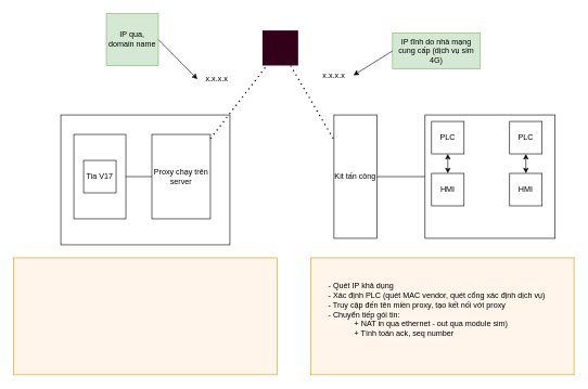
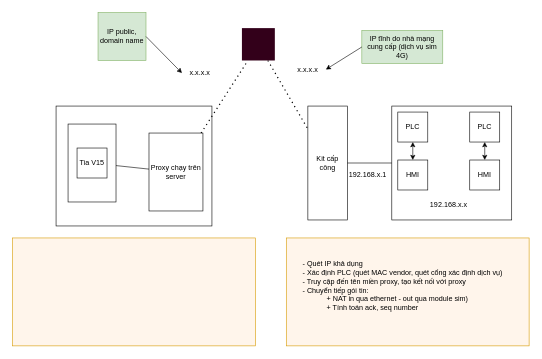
  <mxCell id="0" />
  <mxCell id="1" parent="0" />
  <mxCell id="2" value="" style="rounded=0;whiteSpace=wrap;html=1;" vertex="1" parent="1"><mxGeometry x="93" y="176" width="260" height="200" as="geometry" /></mxCell>
  <mxCell id="3" value="" style="rounded=0;whiteSpace=wrap;html=1;" vertex="1" parent="1"><mxGeometry x="653" y="176" width="200" height="190" as="geometry" /></mxCell>
- <mxCell id="4" value="Proxy chạy trên server" style="rounded=0;whiteSpace=wrap;html=1;" vertex="1" parent="1"><mxGeometry x="233" y="206" width="90" height="130" as="geometry" /></mxCell>
+ <mxCell id="4" value="Proxy chạy trên server" style="rounded=0;whiteSpace=wrap;html=1;" vertex="1" parent="1"><mxGeometry x="248" y="221" width="90" height="130" as="geometry" /></mxCell>
  <mxCell id="5" value="" style="rounded=0;whiteSpace=wrap;html=1;" vertex="1" parent="1"><mxGeometry x="113" y="206" width="80" height="130" as="geometry" /></mxCell>
- <mxCell id="6" value="Kit tấn công" style="rounded=0;whiteSpace=wrap;html=1;" vertex="1" parent="1"><mxGeometry x="513" y="176" width="66" height="190" as="geometry" /></mxCell>
+ <mxCell id="6" value="Kit cấp công" style="rounded=0;whiteSpace=wrap;html=1;" vertex="1" parent="1"><mxGeometry x="513" y="176" width="66" height="190" as="geometry" /></mxCell>
  <mxCell id="7" value="" style="endArrow=none;html=1;rounded=0;" edge="1" parent="1" source="6" target="3"><mxGeometry width="50" height="50" relative="1" as="geometry"><mxPoint x="573" y="251" as="sourcePoint" /><mxPoint x="513" y="206" as="targetPoint" /></mxGeometry></mxCell>
  <mxCell id="8" value="" style="endArrow=none;dashed=1;html=1;dashPattern=1 3;strokeWidth=2;rounded=0;" edge="1" parent="1" source="21" target="6"><mxGeometry width="50" height="50" relative="1" as="geometry"><mxPoint x="463" y="256" as="sourcePoint" /><mxPoint x="513" y="206" as="targetPoint" /></mxGeometry></mxCell>
  <mxCell id="9" value="" style="endArrow=none;html=1;rounded=0;" edge="1" parent="1" source="5" target="4"><mxGeometry width="50" height="50" relative="1" as="geometry"><mxPoint x="463" y="256" as="sourcePoint" /><mxPoint x="513" y="206" as="targetPoint" /></mxGeometry></mxCell>
  <mxCell id="10" value="PLC" style="whiteSpace=wrap;html=1;aspect=fixed;" vertex="1" parent="1"><mxGeometry x="663" y="186" width="50" height="50" as="geometry" /></mxCell>
  <mxCell id="11" value="HMI" style="whiteSpace=wrap;html=1;aspect=fixed;" vertex="1" parent="1"><mxGeometry x="663" y="266" width="50" height="50" as="geometry" /></mxCell>
  <mxCell id="12" value="PLC" style="whiteSpace=wrap;html=1;aspect=fixed;" vertex="1" parent="1"><mxGeometry x="783" y="186" width="50" height="50" as="geometry" /></mxCell>
  <mxCell id="13" value="HMI" style="whiteSpace=wrap;html=1;aspect=fixed;" vertex="1" parent="1"><mxGeometry x="783" y="266" width="50" height="50" as="geometry" /></mxCell>
  <mxCell id="14" value="" style="endArrow=classic;startArrow=classic;html=1;rounded=0;" edge="1" parent="1" source="11" target="10"><mxGeometry width="50" height="50" relative="1" as="geometry"><mxPoint x="463" y="256" as="sourcePoint" /><mxPoint x="513" y="206" as="targetPoint" /></mxGeometry></mxCell>
  <mxCell id="15" value="" style="endArrow=classic;startArrow=classic;html=1;rounded=0;entryX=0.5;entryY=1;entryDx=0;entryDy=0;" edge="1" parent="1" source="13" target="12"><mxGeometry width="50" height="50" relative="1" as="geometry"><mxPoint x="463" y="256" as="sourcePoint" /><mxPoint x="513" y="206" as="targetPoint" /></mxGeometry></mxCell>
+ <mxCell id="16" value="192.168.x.x" style="text;html=1;align=center;verticalAlign=middle;whiteSpace=wrap;rounded=0;" vertex="1" parent="1"><mxGeometry x="718" y="326" width="60" height="30" as="geometry" /></mxCell>
  <mxCell id="17" value="x.x.x.x" style="text;html=1;align=center;verticalAlign=middle;whiteSpace=wrap;rounded=0;" vertex="1" parent="1"><mxGeometry x="483" y="100" width="60" height="30" as="geometry" /></mxCell>
- <mxCell id="19" value="Tia V17" style="whiteSpace=wrap;html=1;aspect=fixed;" vertex="1" parent="1"><mxGeometry x="128" y="246" width="50" height="50" as="geometry" /></mxCell>
+ <mxCell id="18" value="192.168.x.1" style="text;html=1;align=center;verticalAlign=middle;whiteSpace=wrap;rounded=0;" vertex="1" parent="1"><mxGeometry x="583" y="276" width="60" height="30" as="geometry" /></mxCell>
+ <mxCell id="19" value="Tia V15" style="whiteSpace=wrap;html=1;aspect=fixed;" vertex="1" parent="1"><mxGeometry x="128" y="246" width="50" height="50" as="geometry" /></mxCell>
  <mxCell id="20" value="" style="endArrow=none;dashed=1;html=1;dashPattern=1 3;strokeWidth=2;rounded=0;" edge="1" parent="1" source="4" target="21"><mxGeometry width="50" height="50" relative="1" as="geometry"><mxPoint x="323" y="271" as="sourcePoint" /><mxPoint x="493" y="271" as="targetPoint" /></mxGeometry></mxCell>
  <mxCell id="21" value="" style="points=[];aspect=fixed;html=1;align=center;shadow=0;dashed=0;fillColor=#33001A;strokeColor=none;shape=mxgraph.alibaba_cloud.uis_ultimate_internet_service;" vertex="1" parent="1"><mxGeometry x="403" y="46" width="54.9" height="54" as="geometry" /></mxCell>
  <mxCell id="22" value="IP tĩnh do nhà mạng cung cấp (dịch vụ sim 4G)" style="whiteSpace=wrap;html=1;aspect=fixed;fillColor=#d5e8d4;strokeColor=#82b366;" vertex="1" parent="1"><mxGeometry x="603" y="50" width="135" height="55" as="geometry" /></mxCell>
- <mxCell id="23" value="IP qua, domain name" style="whiteSpace=wrap;html=1;aspect=fixed;fillColor=#d5e8d4;strokeColor=#82b366;" vertex="1" parent="1"><mxGeometry x="163" y="20" width="80" height="80" as="geometry" /></mxCell>
+ <mxCell id="23" value="IP public, domain name" style="whiteSpace=wrap;html=1;aspect=fixed;fillColor=#d5e8d4;strokeColor=#82b366;" vertex="1" parent="1"><mxGeometry x="163" y="20" width="80" height="80" as="geometry" /></mxCell>
  <mxCell id="24" value="" style="endArrow=classic;html=1;rounded=0;entryX=1;entryY=0.5;entryDx=0;entryDy=0;exitX=0;exitY=0.5;exitDx=0;exitDy=0;" edge="1" parent="1" source="22" target="17"><mxGeometry width="50" height="50" relative="1" as="geometry"><mxPoint x="463" y="456" as="sourcePoint" /><mxPoint x="513" y="406" as="targetPoint" /></mxGeometry></mxCell>
  <mxCell id="25" value="x.x.x.x" style="text;html=1;align=center;verticalAlign=middle;whiteSpace=wrap;rounded=0;" vertex="1" parent="1"><mxGeometry x="303" y="106" width="60" height="30" as="geometry" /></mxCell>
  <mxCell id="26" value="" style="endArrow=classic;html=1;rounded=0;exitX=1;exitY=0.5;exitDx=0;exitDy=0;entryX=0;entryY=0.5;entryDx=0;entryDy=0;" edge="1" parent="1" source="23" target="25"><mxGeometry width="50" height="50" relative="1" as="geometry"><mxPoint x="463" y="256" as="sourcePoint" /><mxPoint x="513" y="206" as="targetPoint" /></mxGeometry></mxCell>
  <mxCell id="27" value="&lt;div style=&quot;&quot;&gt;&lt;br&gt;&lt;/div&gt;" style="rounded=0;whiteSpace=wrap;html=1;fillColor=#fff5eb;strokeColor=#d79b00;align=left;" vertex="1" parent="1"><mxGeometry x="477" y="396" width="405" height="180" as="geometry" /></mxCell>
  <mxCell id="28" value="" style="rounded=0;whiteSpace=wrap;html=1;fillColor=#fff5eb;strokeColor=#d79b00;" vertex="1" parent="1"><mxGeometry x="20.5" y="396" width="405" height="180" as="geometry" /></mxCell>
  <mxCell id="29" value="&lt;div style=&quot;text-align: left;&quot;&gt;- Quét IP khả dụng&lt;/div&gt;&lt;div style=&quot;text-align: left;&quot;&gt;- Xác định PLC (quét MAC vendor, quét cổng xác định dịch vụ)&amp;nbsp;&lt;/div&gt;&lt;div style=&quot;text-align: left;&quot;&gt;- Truy cập đến tên miền proxy, tạo kết nối với proxy&lt;/div&gt;&lt;div style=&quot;text-align: left;&quot;&gt;- Chuyển tiếp gói tin:&lt;/div&gt;&lt;blockquote style=&quot;margin: 0 0 0 40px; border: none; padding: 0px;&quot;&gt;&lt;div style=&quot;text-align: left;&quot;&gt;+ NAT in qua ethernet - out qua module sim)&lt;/div&gt;&lt;div style=&quot;text-align: left;&quot;&gt;+ Tính toán ack, seq number&lt;/div&gt;&lt;/blockquote&gt;" style="text;html=1;align=center;verticalAlign=middle;whiteSpace=wrap;rounded=0;" vertex="1" parent="1"><mxGeometry x="493" y="411" width="360" height="130" as="geometry" /></mxCell>
  <mxCell id="30" value="&lt;div style=&quot;text-align: left;&quot;&gt;&lt;br&gt;&lt;/div&gt;" style="text;html=1;align=center;verticalAlign=middle;whiteSpace=wrap;rounded=0;" vertex="1" parent="1"><mxGeometry x="43" y="416" width="360" height="80" as="geometry" /></mxCell>
